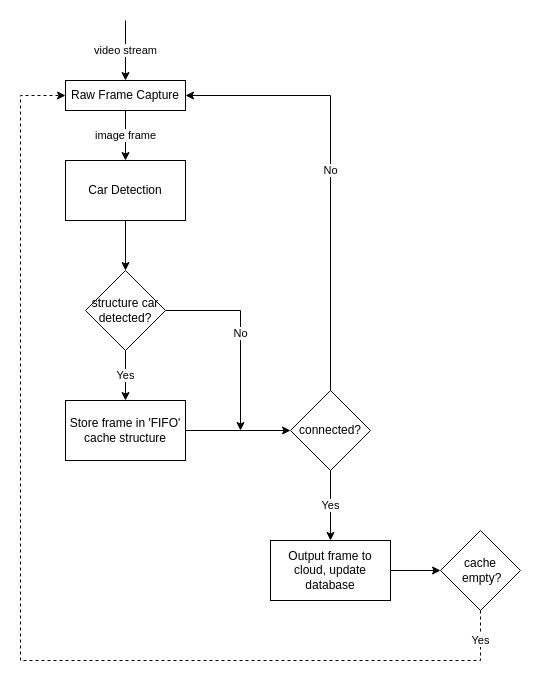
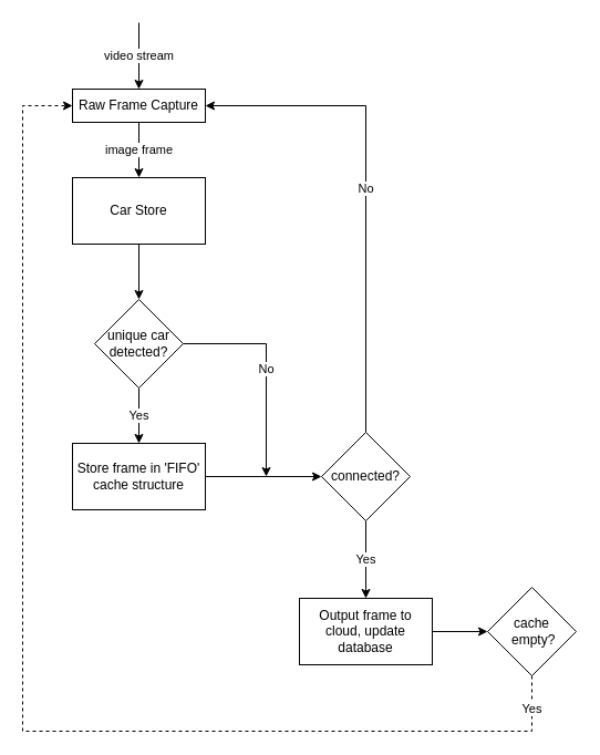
  <mxCell id="0" />
  <mxCell id="1" parent="0" />
  <mxCell id="2" value="Raw Frame Capture" style="rounded=0;whiteSpace=wrap;html=1;" vertex="1" parent="1"><mxGeometry x="65" y="80" width="120" height="30" as="geometry" /></mxCell>
- <mxCell id="3" value="Car Detection" style="rounded=0;whiteSpace=wrap;html=1;" vertex="1" parent="1"><mxGeometry x="65" y="160" width="120" height="60" as="geometry" /></mxCell>
- <mxCell id="4" value="structure car detected?" style="rhombus;whiteSpace=wrap;html=1;" vertex="1" parent="1"><mxGeometry x="85" y="270" width="80" height="80" as="geometry" /></mxCell>
+ <mxCell id="3" value="Car Store" style="rounded=0;whiteSpace=wrap;html=1;" vertex="1" parent="1"><mxGeometry x="65" y="160" width="120" height="60" as="geometry" /></mxCell>
+ <mxCell id="4" value="unique car detected?" style="rhombus;whiteSpace=wrap;html=1;" vertex="1" parent="1"><mxGeometry x="85" y="270" width="80" height="80" as="geometry" /></mxCell>
  <mxCell id="5" value="Store frame in 'FIFO' cache structure" style="rounded=0;whiteSpace=wrap;html=1;" vertex="1" parent="1"><mxGeometry x="65" y="400" width="120" height="60" as="geometry" /></mxCell>
  <mxCell id="6" value="connected?" style="rhombus;whiteSpace=wrap;html=1;" vertex="1" parent="1"><mxGeometry x="290" y="390" width="80" height="80" as="geometry" /></mxCell>
  <mxCell id="7" value="Output frame to cloud, update database" style="rounded=0;whiteSpace=wrap;html=1;" vertex="1" parent="1"><mxGeometry x="270" y="540" width="120" height="60" as="geometry" /></mxCell>
  <mxCell id="8" value="video stream" style="endArrow=classic;html=1;rounded=0;entryX=0.5;entryY=0;entryDx=0;entryDy=0;" edge="1" parent="1" target="2"><mxGeometry width="50" height="50" relative="1" as="geometry"><mxPoint x="125" as="sourcePoint" y="20" /><mxPoint x="150" y="190" as="targetPoint" /></mxGeometry></mxCell>
  <mxCell id="9" value="image frame" style="endArrow=classic;html=1;rounded=0;entryX=0.5;entryY=0;entryDx=0;entryDy=0;exitX=0.5;exitY=1;exitDx=0;exitDy=0;" edge="1" parent="1" source="2" target="3"><mxGeometry width="50" height="50" relative="1" as="geometry"><mxPoint x="100" y="240" as="sourcePoint" /><mxPoint x="150" y="190" as="targetPoint" /></mxGeometry></mxCell>
  <mxCell id="10" value="" style="endArrow=classic;html=1;rounded=0;entryX=0.5;entryY=0;entryDx=0;entryDy=0;exitX=0.5;exitY=1;exitDx=0;exitDy=0;" edge="1" parent="1" source="3" target="4"><mxGeometry width="50" height="50" relative="1" as="geometry"><mxPoint x="100" y="240" as="sourcePoint" /><mxPoint x="150" y="190" as="targetPoint" /></mxGeometry></mxCell>
  <mxCell id="11" value="Yes" style="endArrow=classic;html=1;rounded=0;entryX=0.5;entryY=0;entryDx=0;entryDy=0;exitX=0.5;exitY=1;exitDx=0;exitDy=0;" edge="1" parent="1" source="4" target="5"><mxGeometry width="50" height="50" relative="1" as="geometry"><mxPoint x="100" y="240" as="sourcePoint" /><mxPoint x="150" y="190" as="targetPoint" /></mxGeometry></mxCell>
  <mxCell id="12" value="No" style="endArrow=classic;html=1;rounded=0;entryX=1;entryY=0.5;entryDx=0;entryDy=0;exitX=0.5;exitY=0;exitDx=0;exitDy=0;" edge="1" parent="1" source="6" target="2"><mxGeometry width="50" height="50" relative="1" as="geometry"><mxPoint x="100" y="240" as="sourcePoint" /><mxPoint x="150" y="190" as="targetPoint" /><Array as="points"><mxPoint x="330" y="95" /></Array></mxGeometry></mxCell>
  <mxCell id="13" value="" style="endArrow=classic;html=1;rounded=0;entryX=0;entryY=0.5;entryDx=0;entryDy=0;exitX=1;exitY=0.5;exitDx=0;exitDy=0;" edge="1" parent="1" source="5" target="6"><mxGeometry width="50" height="50" relative="1" as="geometry"><mxPoint x="100" y="240" as="sourcePoint" /><mxPoint x="150" y="190" as="targetPoint" /></mxGeometry></mxCell>
  <mxCell id="14" value="No" style="endArrow=classic;html=1;rounded=0;exitX=1;exitY=0.5;exitDx=0;exitDy=0;" edge="1" parent="1" source="4"><mxGeometry width="50" height="50" relative="1" as="geometry"><mxPoint x="100" y="240" as="sourcePoint" /><mxPoint x="240" y="430" as="targetPoint" /><Array as="points"><mxPoint x="240" y="310" /></Array></mxGeometry></mxCell>
  <mxCell id="15" value="Yes" style="endArrow=classic;html=1;rounded=0;entryX=0.5;entryY=0;entryDx=0;entryDy=0;exitX=0.5;exitY=1;exitDx=0;exitDy=0;" edge="1" parent="1" source="6" target="7"><mxGeometry width="50" height="50" relative="1" as="geometry"><mxPoint x="100" y="340" as="sourcePoint" /><mxPoint x="150" y="290" as="targetPoint" /></mxGeometry></mxCell>
  <mxCell id="16" value="cache&lt;div&gt;&amp;nbsp;empty?&lt;/div&gt;" style="rhombus;whiteSpace=wrap;html=1;" vertex="1" parent="1"><mxGeometry x="440" y="530" width="80" height="80" as="geometry" /></mxCell>
  <mxCell id="17" value="" style="endArrow=classic;html=1;rounded=0;entryX=0;entryY=0.5;entryDx=0;entryDy=0;exitX=1;exitY=0.5;exitDx=0;exitDy=0;" edge="1" parent="1" source="7" target="16"><mxGeometry width="50" height="50" relative="1" as="geometry"><mxPoint x="100" y="540" as="sourcePoint" /><mxPoint x="150" y="490" as="targetPoint" /></mxGeometry></mxCell>
  <mxCell id="18" value="Yes" style="endArrow=classic;html=1;rounded=0;exitX=0.5;exitY=1;exitDx=0;exitDy=0;entryX=0;entryY=0.5;entryDx=0;entryDy=0;dashed=1;" edge="1" parent="1" source="16" target="2"><mxGeometry x="-0.946" width="50" height="50" relative="1" as="geometry"><mxPoint x="100" y="640" as="sourcePoint" /><mxPoint x="150" y="590" as="targetPoint" /><Array as="points"><mxPoint x="480" y="660" /><mxPoint x="20" y="660" /><mxPoint x="20" y="95" /></Array><mxPoint as="offset" /></mxGeometry></mxCell>
